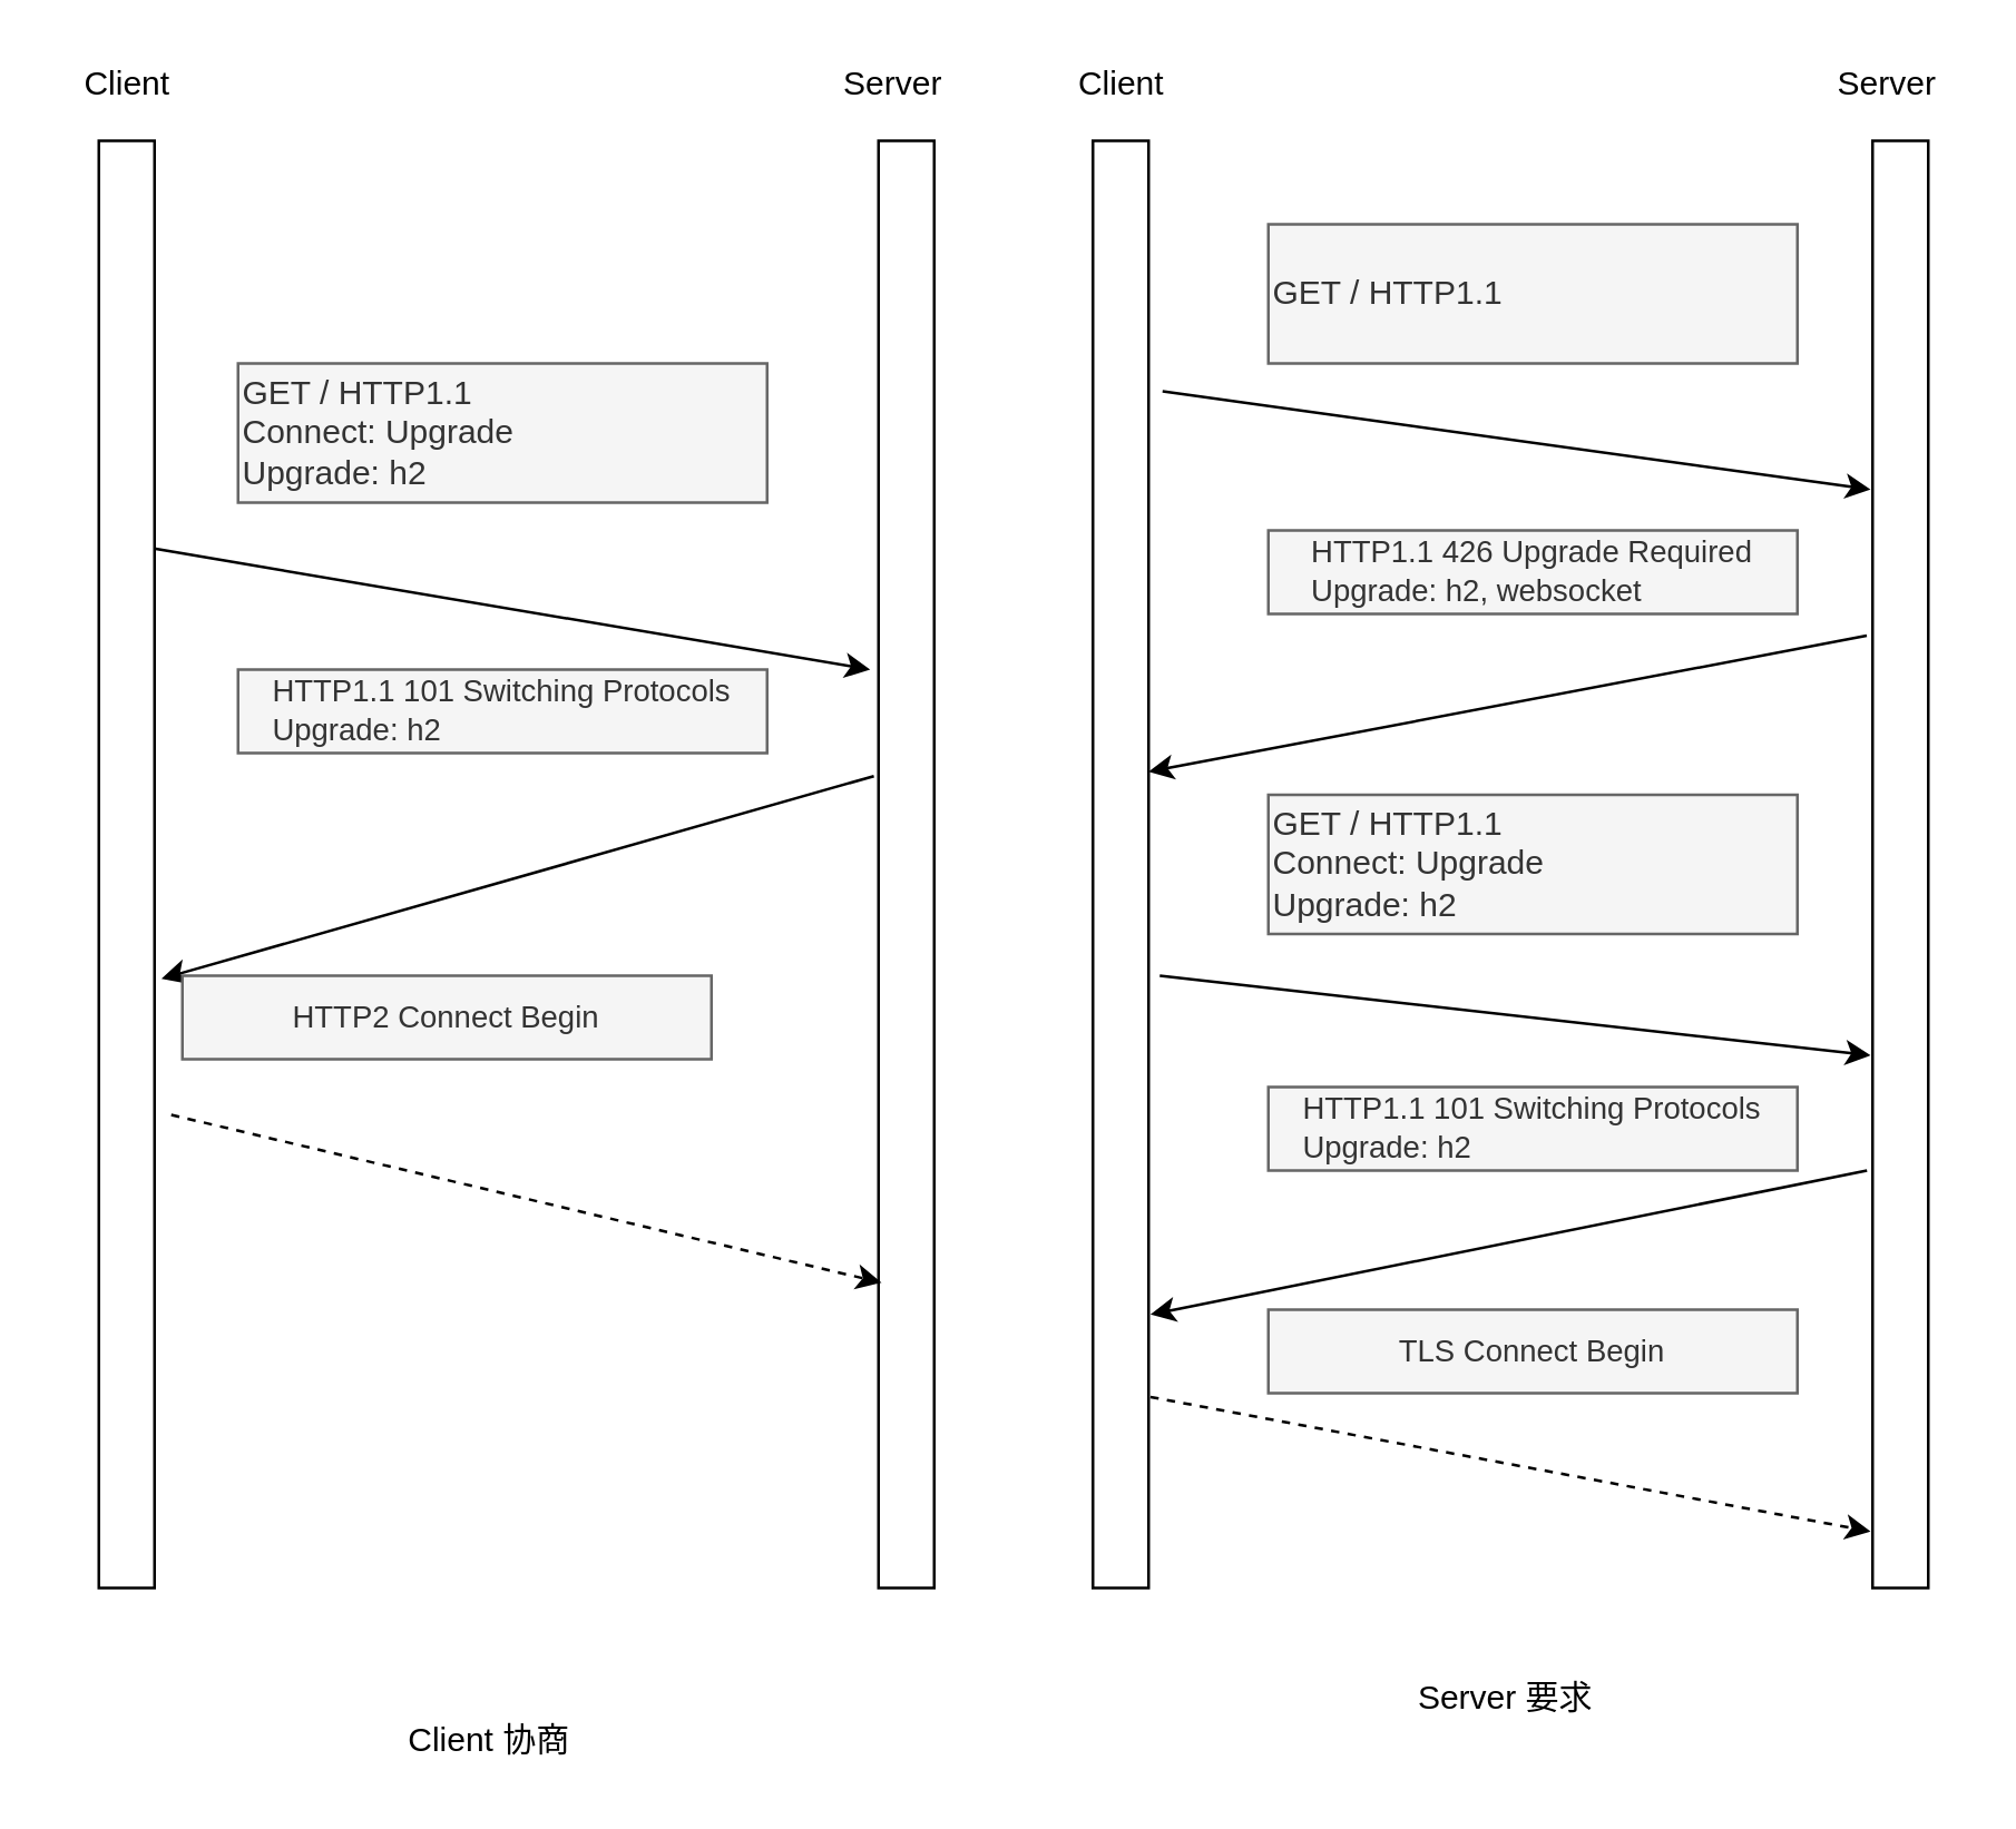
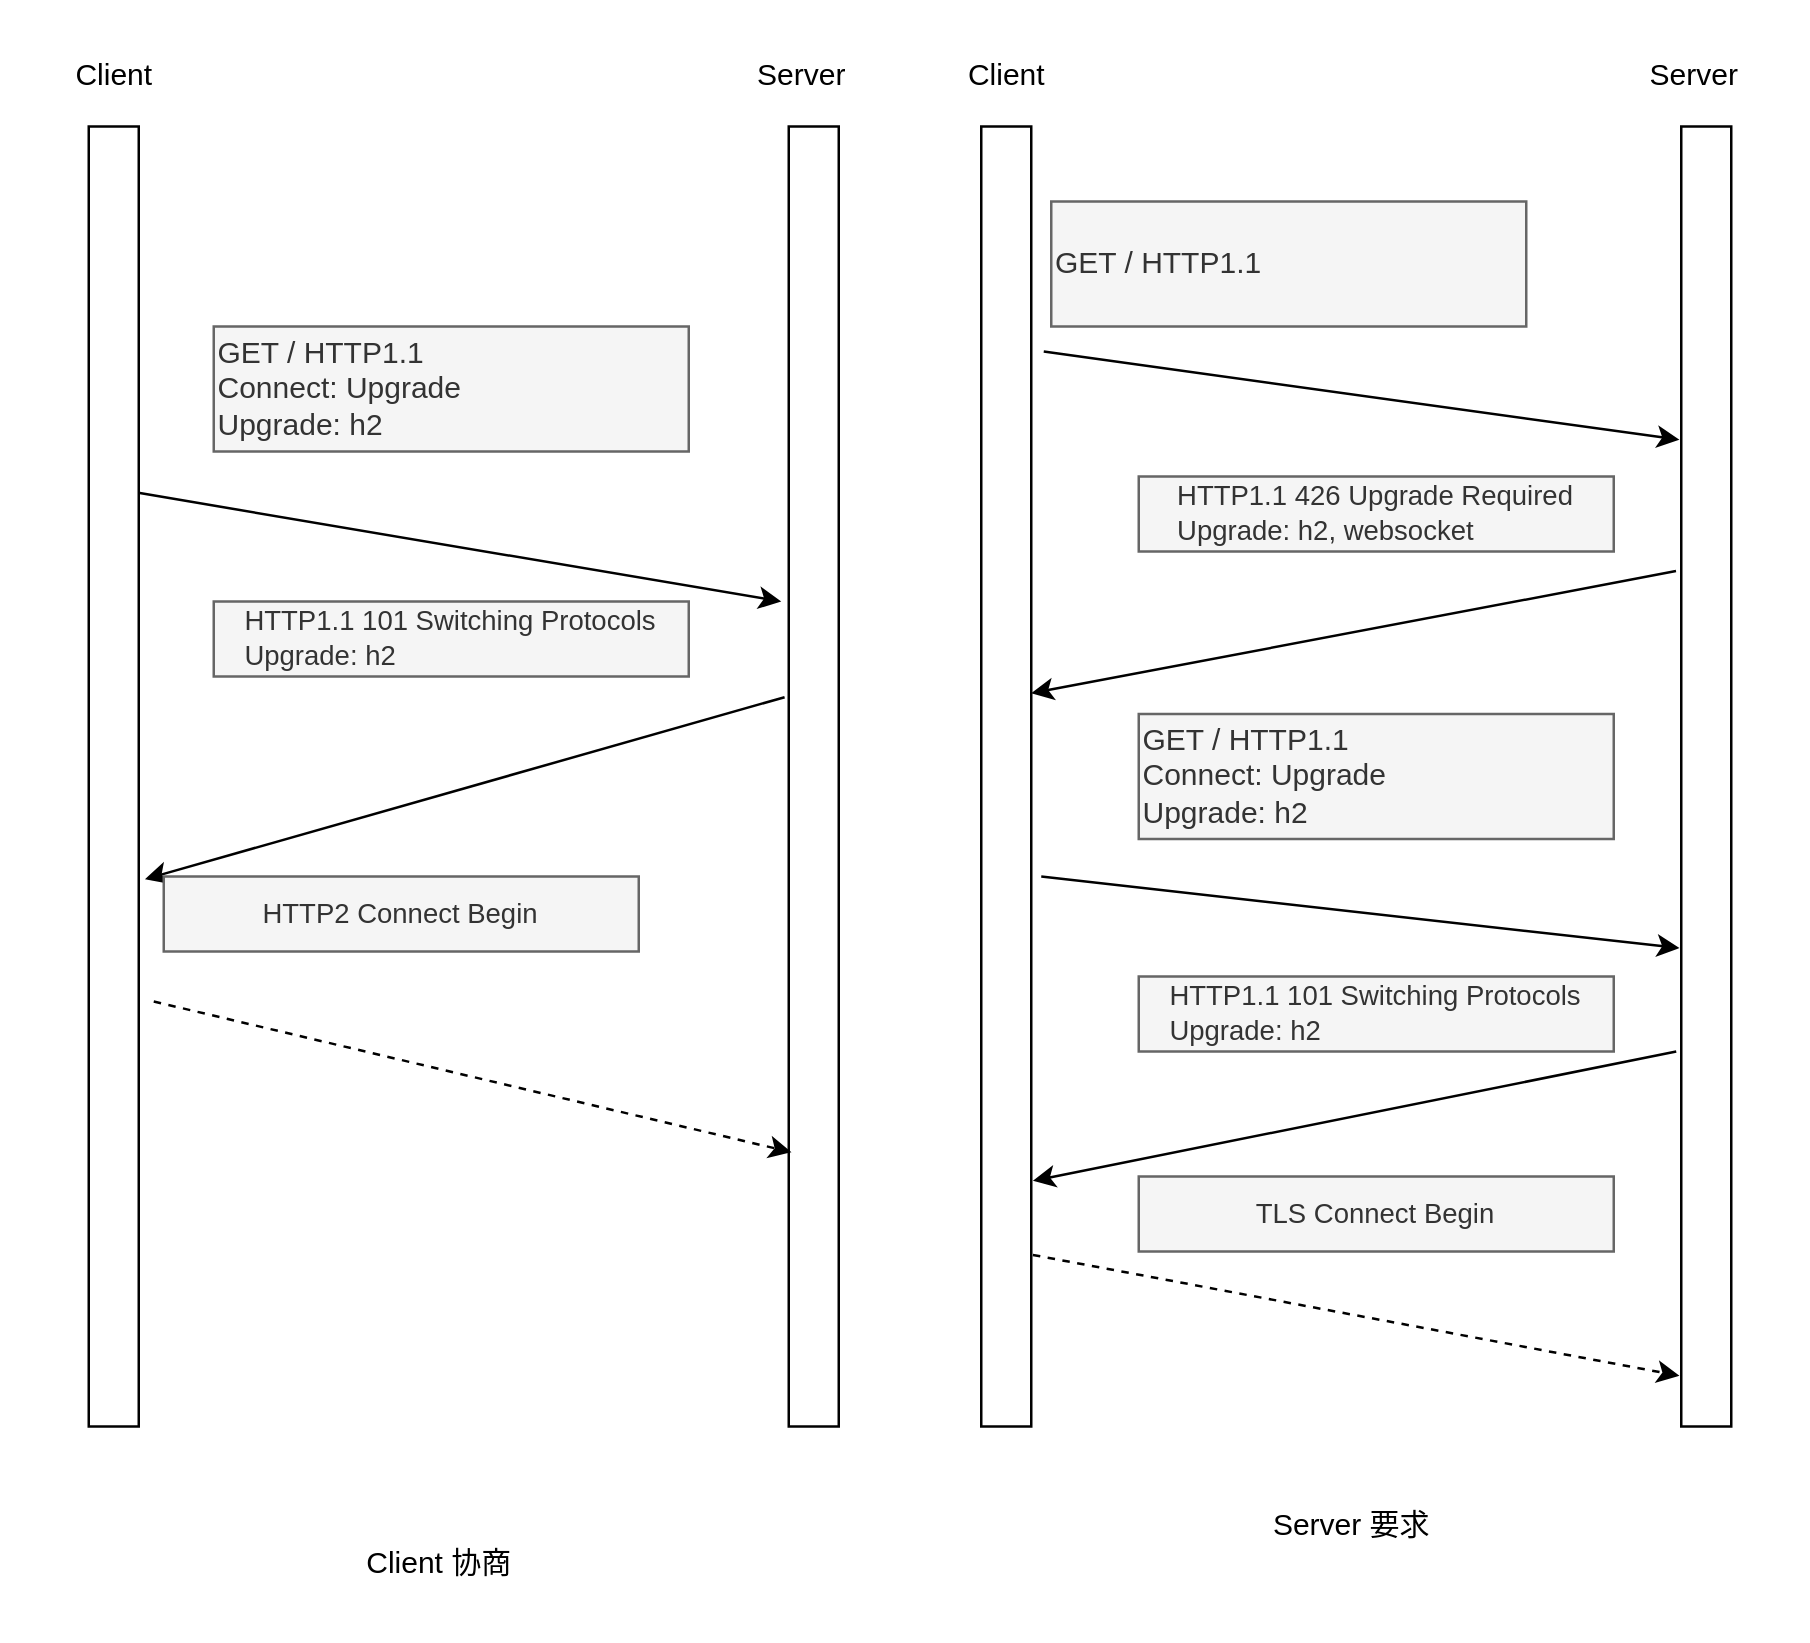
  <mxCell id="0" />
  <mxCell id="1" parent="0" />
  <mxCell id="2" value="" style="rounded=0;whiteSpace=wrap;html=1;" parent="1" vertex="1"><mxGeometry x="35" y="50" width="20" height="520" as="geometry" /></mxCell>
  <mxCell id="3" value="" style="endArrow=classic;html=1;exitX=1.021;exitY=0.282;exitDx=0;exitDy=0;exitPerimeter=0;" parent="1" source="2" edge="1"><mxGeometry width="50" height="50" relative="1" as="geometry"><mxPoint x="125" y="220" as="sourcePoint" /><mxPoint x="312" y="240" as="targetPoint" /></mxGeometry></mxCell>
  <mxCell id="4" value="" style="rounded=0;whiteSpace=wrap;html=1;" parent="1" vertex="1"><mxGeometry x="315" y="50" width="20" height="520" as="geometry" /></mxCell>
  <mxCell id="5" value="&lt;div&gt;&lt;span&gt;GET / HTTP1.1&lt;/span&gt;&lt;/div&gt;&lt;div&gt;&lt;span&gt;Connect: Upgrade&lt;/span&gt;&lt;/div&gt;&lt;div&gt;&lt;span&gt;Upgrade: h2&lt;/span&gt;&lt;/div&gt;" style="text;html=1;align=left;verticalAlign=middle;whiteSpace=wrap;rounded=0;fillColor=#f5f5f5;strokeColor=#666666;fontColor=#333333;" parent="1" vertex="1"><mxGeometry x="85" y="130" width="190" height="50" as="geometry" /></mxCell>
  <mxCell id="6" value="" style="endArrow=classic;html=1;exitX=-0.083;exitY=0.439;exitDx=0;exitDy=0;entryX=1.124;entryY=0.579;entryDx=0;entryDy=0;entryPerimeter=0;exitPerimeter=0;" parent="1" source="4" target="2" edge="1"><mxGeometry width="50" height="50" relative="1" as="geometry"><mxPoint x="313" y="170" as="sourcePoint" /><mxPoint x="58" y="250" as="targetPoint" /></mxGeometry></mxCell>
  <mxCell id="7" value="&lt;div style=&quot;text-align: left ; font-size: 11px&quot;&gt;&lt;font style=&quot;font-size: 11px&quot;&gt;HTTP1.1 101 Switching Protocols&lt;/font&gt;&lt;/div&gt;&lt;div style=&quot;text-align: left ; font-size: 11px&quot;&gt;&lt;font style=&quot;font-size: 11px&quot;&gt;Upgrade: h2&lt;/font&gt;&lt;/div&gt;" style="text;html=1;align=center;verticalAlign=middle;whiteSpace=wrap;rounded=0;fillColor=#f5f5f5;strokeColor=#666666;fontColor=#333333;" parent="1" vertex="1"><mxGeometry x="85" y="240" width="190" height="30" as="geometry" /></mxCell>
  <mxCell id="8" value="" style="endArrow=classic;html=1;entryX=0.055;entryY=0.789;entryDx=0;entryDy=0;entryPerimeter=0;dashed=1;" parent="1" target="4" edge="1"><mxGeometry width="50" height="50" relative="1" as="geometry"><mxPoint x="61" y="400" as="sourcePoint" /><mxPoint x="315" y="420.96" as="targetPoint" /></mxGeometry></mxCell>
  <mxCell id="9" value="Client" style="text;html=1;align=center;verticalAlign=middle;resizable=0;points=[];autosize=1;strokeColor=none;fillColor=none;" parent="1" vertex="1"><mxGeometry x="20" y="20" width="50" height="20" as="geometry" /></mxCell>
  <mxCell id="10" value="Server" style="text;html=1;align=center;verticalAlign=middle;resizable=0;points=[];autosize=1;strokeColor=none;fillColor=none;" parent="1" vertex="1"><mxGeometry x="295" y="20" width="50" height="20" as="geometry" /></mxCell>
  <mxCell id="11" value="&lt;div style=&quot;text-align: left ; font-size: 11px&quot;&gt;HTTP2 Connect Begin&lt;/div&gt;" style="text;html=1;align=center;verticalAlign=middle;whiteSpace=wrap;rounded=0;fillColor=#f5f5f5;strokeColor=#666666;fontColor=#333333;" parent="1" vertex="1"><mxGeometry x="65" y="350" width="190" height="30" as="geometry" /></mxCell>
  <mxCell id="12" value="" style="rounded=0;whiteSpace=wrap;html=1;" parent="1" vertex="1"><mxGeometry x="392" y="50" width="20" height="520" as="geometry" /></mxCell>
  <mxCell id="13" value="" style="endArrow=classic;html=1;entryX=-0.036;entryY=0.632;entryDx=0;entryDy=0;entryPerimeter=0;" parent="1" target="14" edge="1"><mxGeometry width="50" height="50" relative="1" as="geometry"><mxPoint x="416" y="350" as="sourcePoint" /><mxPoint x="669" y="370" as="targetPoint" /></mxGeometry></mxCell>
  <mxCell id="14" value="" style="rounded=0;whiteSpace=wrap;html=1;" parent="1" vertex="1"><mxGeometry x="672" y="50" width="20" height="520" as="geometry" /></mxCell>
  <mxCell id="15" value="&lt;div&gt;&lt;span&gt;GET / HTTP1.1&lt;/span&gt;&lt;/div&gt;&lt;div&gt;&lt;span&gt;Connect: Upgrade&lt;/span&gt;&lt;/div&gt;&lt;div&gt;&lt;span&gt;Upgrade: h2&lt;/span&gt;&lt;/div&gt;" style="text;html=1;align=left;verticalAlign=middle;whiteSpace=wrap;rounded=0;fillColor=#f5f5f5;strokeColor=#666666;fontColor=#333333;" parent="1" vertex="1"><mxGeometry x="455" y="285" width="190" height="50" as="geometry" /></mxCell>
  <mxCell id="16" value="" style="endArrow=classic;html=1;entryX=1.033;entryY=0.811;entryDx=0;entryDy=0;entryPerimeter=0;" parent="1" target="12" edge="1"><mxGeometry width="50" height="50" relative="1" as="geometry"><mxPoint x="670" y="420" as="sourcePoint" /><mxPoint x="414" y="460" as="targetPoint" /></mxGeometry></mxCell>
  <mxCell id="17" value="&lt;div style=&quot;text-align: left ; font-size: 11px&quot;&gt;&lt;font style=&quot;font-size: 11px&quot;&gt;HTTP1.1 101 Switching Protocols&lt;/font&gt;&lt;/div&gt;&lt;div style=&quot;text-align: left ; font-size: 11px&quot;&gt;&lt;font style=&quot;font-size: 11px&quot;&gt;Upgrade: h2&lt;/font&gt;&lt;/div&gt;" style="text;html=1;align=center;verticalAlign=middle;whiteSpace=wrap;rounded=0;fillColor=#f5f5f5;strokeColor=#666666;fontColor=#333333;" parent="1" vertex="1"><mxGeometry x="455" y="390" width="190" height="30" as="geometry" /></mxCell>
  <mxCell id="18" value="" style="endArrow=classic;html=1;entryX=-0.036;entryY=0.961;entryDx=0;entryDy=0;entryPerimeter=0;dashed=1;exitX=1.033;exitY=0.868;exitDx=0;exitDy=0;exitPerimeter=0;" parent="1" source="12" target="14" edge="1"><mxGeometry width="50" height="50" relative="1" as="geometry"><mxPoint x="418" y="400" as="sourcePoint" /><mxPoint x="672" y="420.96" as="targetPoint" /></mxGeometry></mxCell>
  <mxCell id="19" value="Client" style="text;html=1;align=center;verticalAlign=middle;resizable=0;points=[];autosize=1;strokeColor=none;fillColor=none;" parent="1" vertex="1"><mxGeometry x="377" y="20" width="50" height="20" as="geometry" /></mxCell>
  <mxCell id="20" value="Server" style="text;html=1;align=center;verticalAlign=middle;resizable=0;points=[];autosize=1;strokeColor=none;fillColor=none;" parent="1" vertex="1"><mxGeometry x="652" y="20" width="50" height="20" as="geometry" /></mxCell>
  <mxCell id="21" value="&lt;div style=&quot;text-align: left ; font-size: 11px&quot;&gt;TLS Connect Begin&lt;/div&gt;" style="text;html=1;align=center;verticalAlign=middle;whiteSpace=wrap;rounded=0;fillColor=#f5f5f5;strokeColor=#666666;fontColor=#333333;" parent="1" vertex="1"><mxGeometry x="455" y="470" width="190" height="30" as="geometry" /></mxCell>
  <mxCell id="22" value="" style="endArrow=classic;html=1;entryX=-0.036;entryY=0.241;entryDx=0;entryDy=0;entryPerimeter=0;" parent="1" target="14" edge="1"><mxGeometry width="50" height="50" relative="1" as="geometry"><mxPoint x="417" y="140" as="sourcePoint" /><mxPoint x="669" y="140" as="targetPoint" /></mxGeometry></mxCell>
- <mxCell id="23" value="&lt;div&gt;&lt;span&gt;GET / HTTP1.1&lt;/span&gt;&lt;/div&gt;" style="text;html=1;align=left;verticalAlign=middle;whiteSpace=wrap;rounded=0;fillColor=#f5f5f5;strokeColor=#666666;fontColor=#333333;" parent="1" vertex="1"><mxGeometry x="455" y="80" width="190" height="50" as="geometry" /></mxCell>
+ <mxCell id="23" value="&lt;div&gt;&lt;span&gt;GET / HTTP1.1&lt;/span&gt;&lt;/div&gt;" style="text;html=1;align=left;verticalAlign=middle;whiteSpace=wrap;rounded=0;fillColor=#f5f5f5;strokeColor=#666666;fontColor=#333333;" parent="1" vertex="1"><mxGeometry x="420" y="80" width="190" height="50" as="geometry" /></mxCell>
  <mxCell id="24" value="" style="endArrow=classic;html=1;entryX=0.998;entryY=0.436;entryDx=0;entryDy=0;entryPerimeter=0;exitX=-0.105;exitY=0.342;exitDx=0;exitDy=0;exitPerimeter=0;" parent="1" source="14" target="12" edge="1"><mxGeometry width="50" height="50" relative="1" as="geometry"><mxPoint x="672" y="180" as="sourcePoint" /><mxPoint x="414.66" y="231.72" as="targetPoint" /></mxGeometry></mxCell>
  <mxCell id="25" value="&lt;div style=&quot;text-align: left ; font-size: 11px&quot;&gt;&lt;font style=&quot;font-size: 11px&quot;&gt;HTTP1.1 426 Upgrade Required&lt;/font&gt;&lt;/div&gt;&lt;div style=&quot;text-align: left ; font-size: 11px&quot;&gt;&lt;font style=&quot;font-size: 11px&quot;&gt;Upgrade: h2, websocket&lt;/font&gt;&lt;/div&gt;" style="text;html=1;align=center;verticalAlign=middle;whiteSpace=wrap;rounded=0;fillColor=#f5f5f5;strokeColor=#666666;fontColor=#333333;" parent="1" vertex="1"><mxGeometry x="455" y="190" width="190" height="30" as="geometry" /></mxCell>
  <mxCell id="26" value="Client 协商" style="text;html=1;align=center;verticalAlign=middle;resizable=0;points=[];autosize=1;strokeColor=none;fillColor=none;" parent="1" vertex="1"><mxGeometry x="140" y="615" width="70" height="20" as="geometry" /></mxCell>
  <mxCell id="27" value="Server 要求" style="text;html=1;align=center;verticalAlign=middle;resizable=0;points=[];autosize=1;strokeColor=none;fillColor=none;" parent="1" vertex="1"><mxGeometry x="500" y="600" width="80" height="20" as="geometry" /></mxCell>
